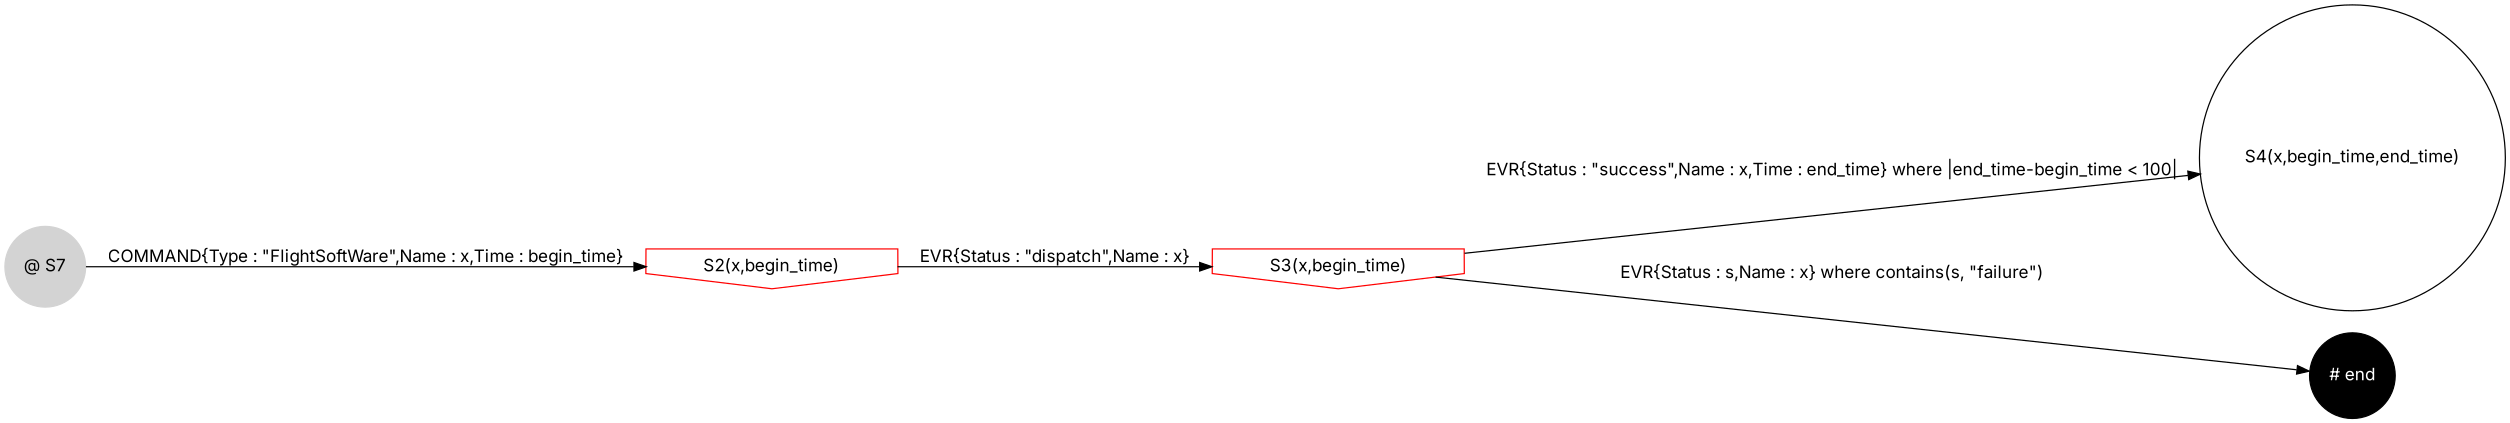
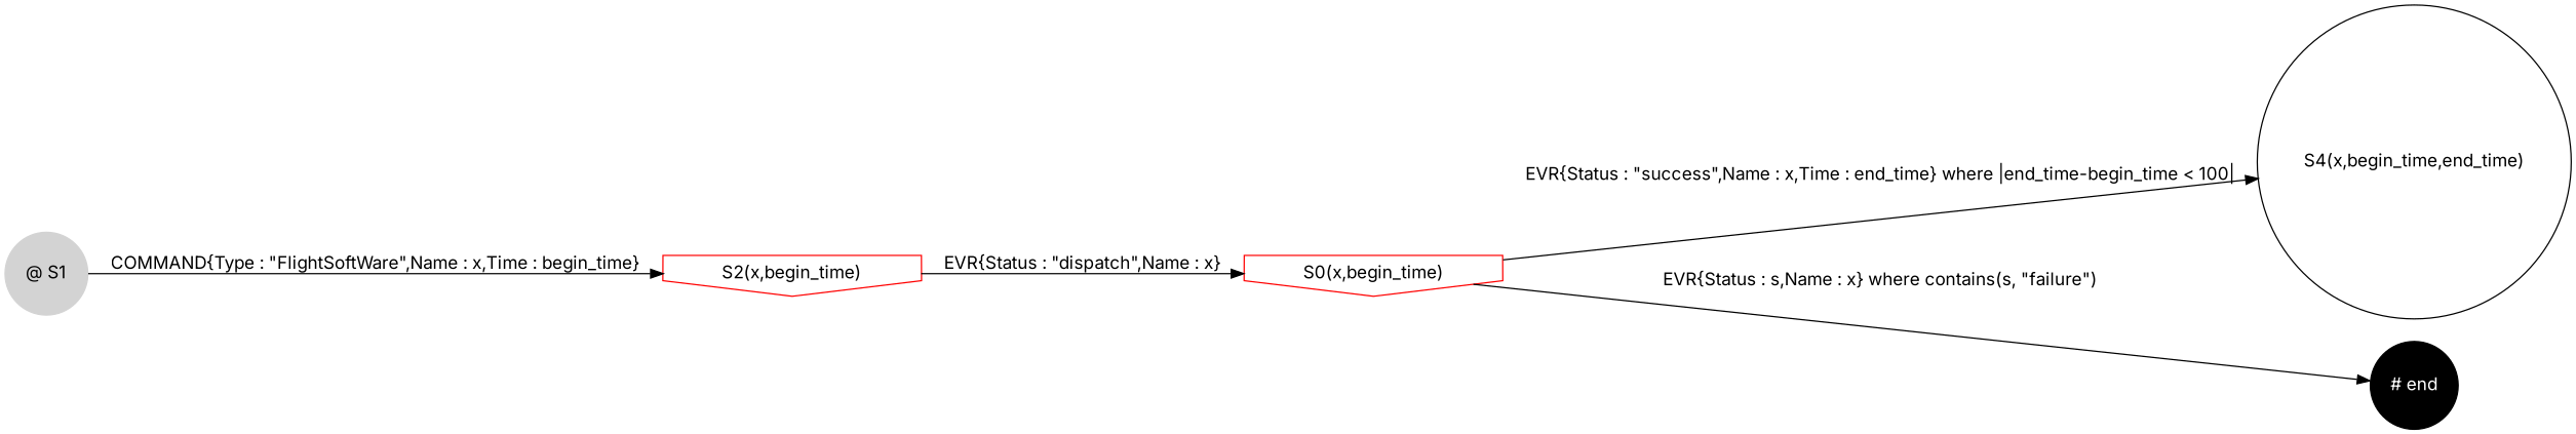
  digraph {
    fontname=Inter
    rankdir=LR
    node [color=red fontname=Inter shape=circle]
    edge [fontname=Inter]
-   n1 [color=lightgrey label="@ S7" style=filled]
+   n1 [color=lightgrey label="@ S1" style=filled]
    n2 [label="S2(x,begin_time)" shape=invhouse]
-   n3 [label="S3(x,begin_time)" shape=invhouse]
+   n3 [label="S0(x,begin_time)" shape=invhouse]
    n4 [label="S4(x,begin_time,end_time)" color=""]
    n5 [color=black fontcolor=white label="# end" style=filled]
    n1 -> n2 [label="COMMAND{Type : \"FlightSoftWare\",Name : x,Time : begin_time}"]
    n2 -> n3 [label="EVR{Status : \"dispatch\",Name : x}"]
    n3 -> n4 [label="EVR{Status : \"success\",Name : x,Time : end_time} where |end_time-begin_time < 100|"]
    n3 -> n5 [label="EVR{Status : s,Name : x} where contains(s, \"failure\")"]
  }
